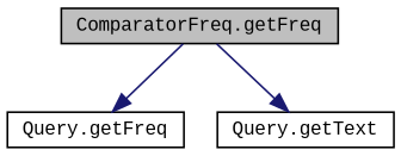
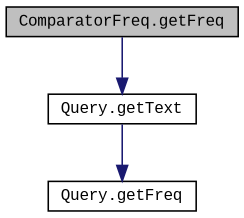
  digraph {
    fontname="Liberation Mono"
    rankdir=TB
    node [color=black fillcolor=white fontname="Liberation Mono" fontsize=10 shape=record style=filled]
    edge [color=midnightblue fontname="Liberation Mono" fontsize=10 labelfontname=Helvetica labelfontsize=10 style=solid]
    n1 [fillcolor=grey75 fontcolor=black height=0.2 label="ComparatorFreq.getFreq" width=0.4]
    n2 [height=0.2 label="Query.getFreq" width=0.4]
    n3 [height=0.2 label="Query.getText" width=0.4]
-   n1 -> n2
+   n3 -> n2
    n1 -> n3
  }
